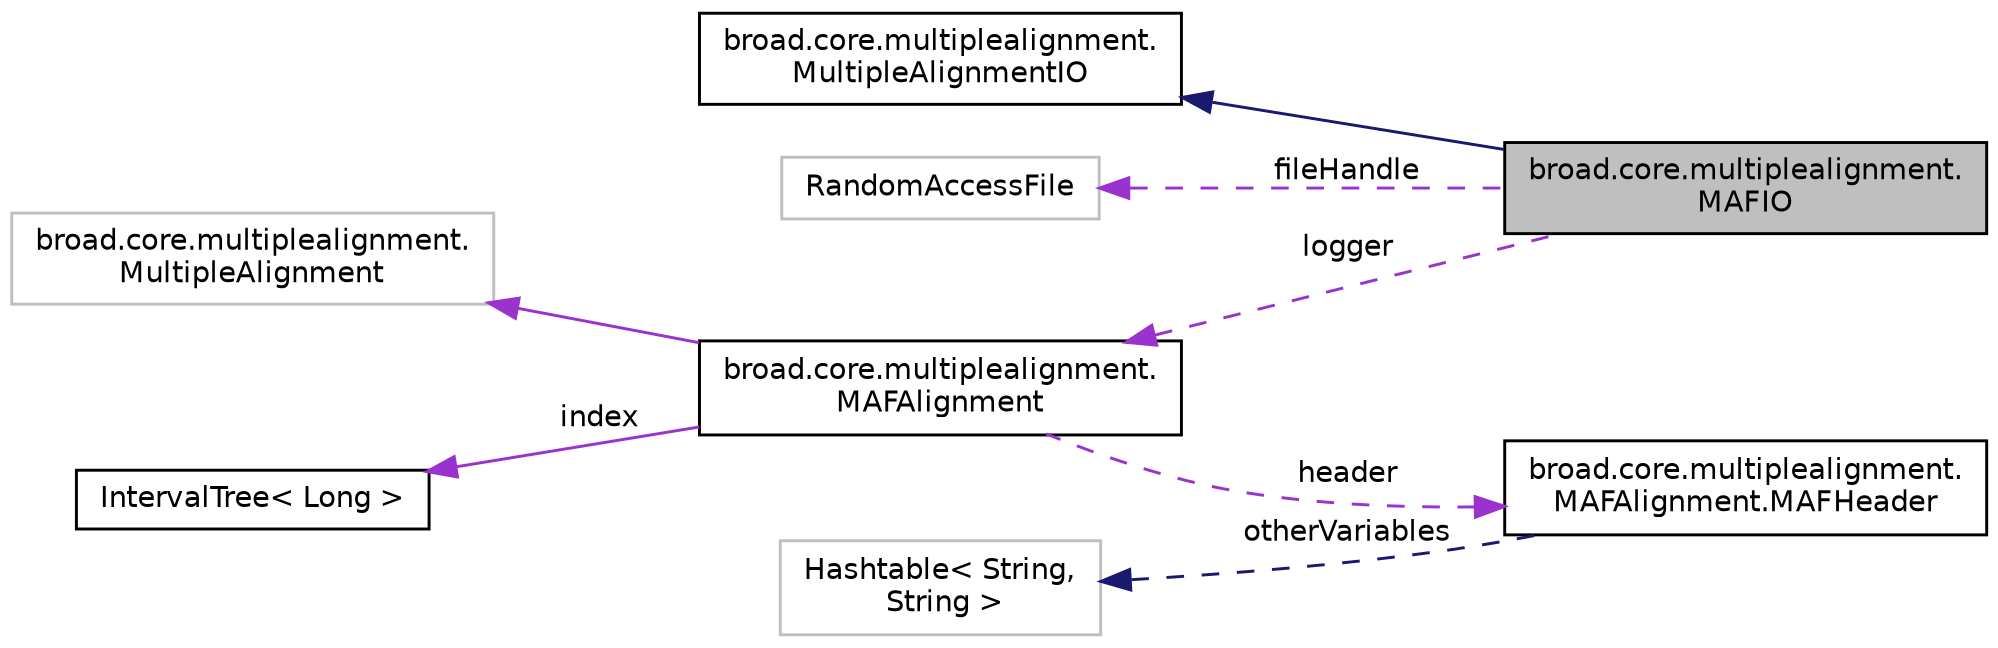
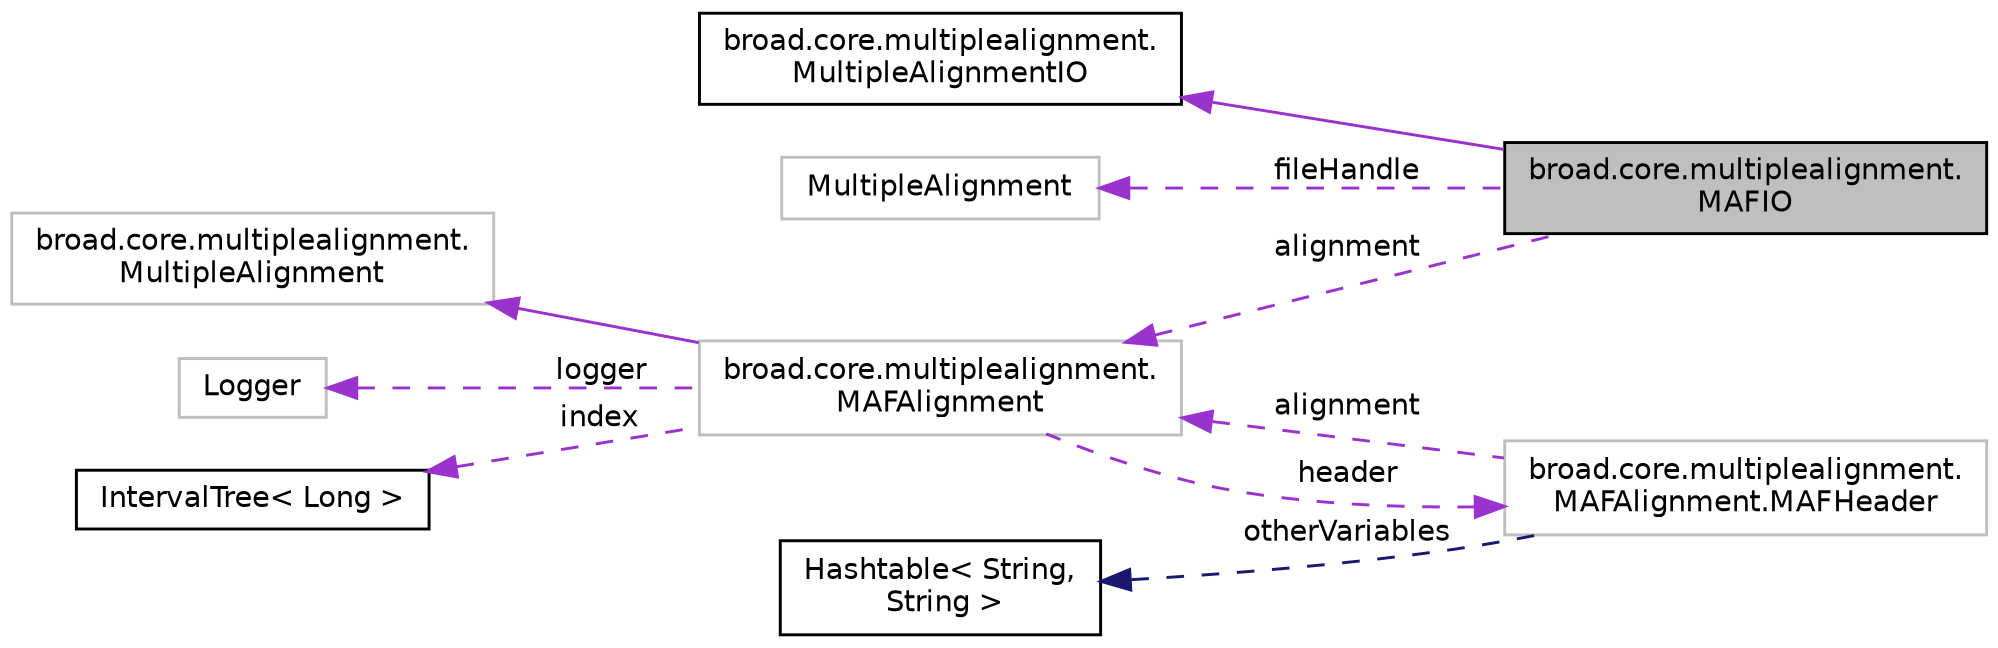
  digraph {
    rankdir=LR
    node [color=grey75 fillcolor=white fontname=Helvetica fontsize=10 shape=record style=filled]
    edge [color=darkorchid3 dir=back fontname=Helvetica fontsize=10 labelfontname=Helvetica labelfontsize=10 style=dashed]
    n1 [color=black fillcolor=grey75 fontcolor=black height=0.2 label="broad.core.multiplealignment.\lMAFIO" width=0.4]
    n2 [color=black height=0.2 label="broad.core.multiplealignment.\lMultipleAlignmentIO" width=0.4]
-   n3 [color=black height=0.2 label="broad.core.multiplealignment.\lMAFAlignment" width=0.4]
-   n4 [color=black height=0.2 label="broad.core.multiplealignment.\lMAFAlignment.MAFHeader" width=0.4]
+   n3 [height=0.2 label="broad.core.multiplealignment.\lMAFAlignment" width=0.4]
+   n4 [height=0.2 label="broad.core.multiplealignment.\lMAFAlignment.MAFHeader" width=0.4]
    n5 [height=0.2 label="broad.core.multiplealignment.\lMultipleAlignment" width=0.4]
-   n6 [height=0.2 label="Hashtable\< String,\l String \>" width=0.4]
+   n6 [color=black height=0.2 label="Hashtable\< String,\l String \>" width=0.4]
+   n7 [height=0.2 label=Logger width=0.4]
    n8 [color=black height=0.2 label="IntervalTree\< Long \>" width=0.4]
-   n9 [height=0.2 label=RandomAccessFile width=0.4]
-   n2 -> n1 [color=midnightblue style=solid]
-   n3 -> n1 [label=" logger"]
+   n9 [height=0.2 label=MultipleAlignment width=0.4]
+   n2 -> n1 [style=solid]
+   n3 -> n1 [label=" alignment"]
+   n3 -> n4 [label=" alignment"]
    n4 -> n3 [label=" header"]
    n5 -> n3 [style=solid]
    n6 -> n4 [color=midnightblue label=" otherVariables"]
-   n8 -> n3 [label=" index" style=solid]
+   n7 -> n3 [label=" logger"]
+   n8 -> n3 [label=" index"]
    n9 -> n1 [label=" fileHandle"]
  }
